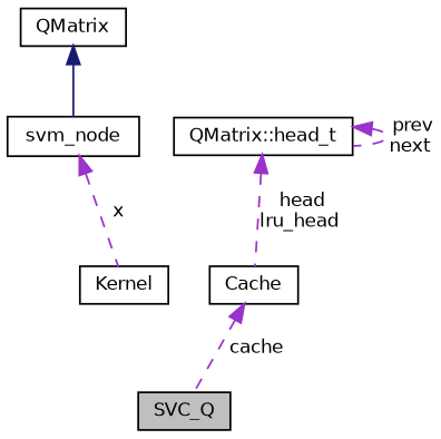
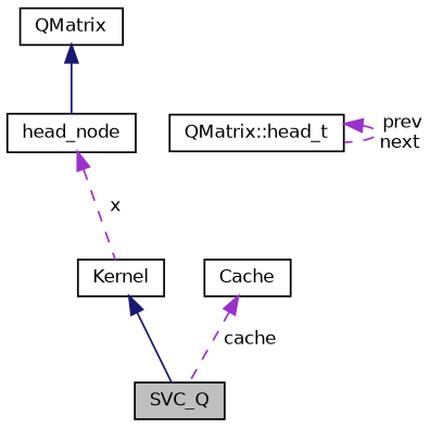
  digraph {
    node [color=black fillcolor=white fontname=Helvetica fontsize=10 shape=record style=filled]
    edge [color=darkorchid3 dir=back fontname=Helvetica fontsize=10 labelfontname=Helvetica labelfontsize=10 style=dashed]
    n1 [fillcolor=grey75 fontcolor=black height=0.2 label=SVC_Q width=0.4]
    n2 [height=0.2 label=Kernel width=0.4]
    n3 [height=0.2 label=QMatrix width=0.4]
-   n4 [height=0.2 label=svm_node width=0.4]
+   n4 [height=0.2 label=head_node width=0.4]
    n5 [height=0.2 label=Cache width=0.4]
    n6 [height=0.2 label="QMatrix::head_t" width=0.4]
+   n2 -> n1 [color=midnightblue style=solid]
    n3 -> n4 [color=midnightblue style=solid]
    n4 -> n2 [label=" x"]
    n5 -> n1 [label=" cache"]
-   n6 -> n5 [label=" head\nlru_head"]
    n6 -> n6 [label=" prev\nnext"]
  }
